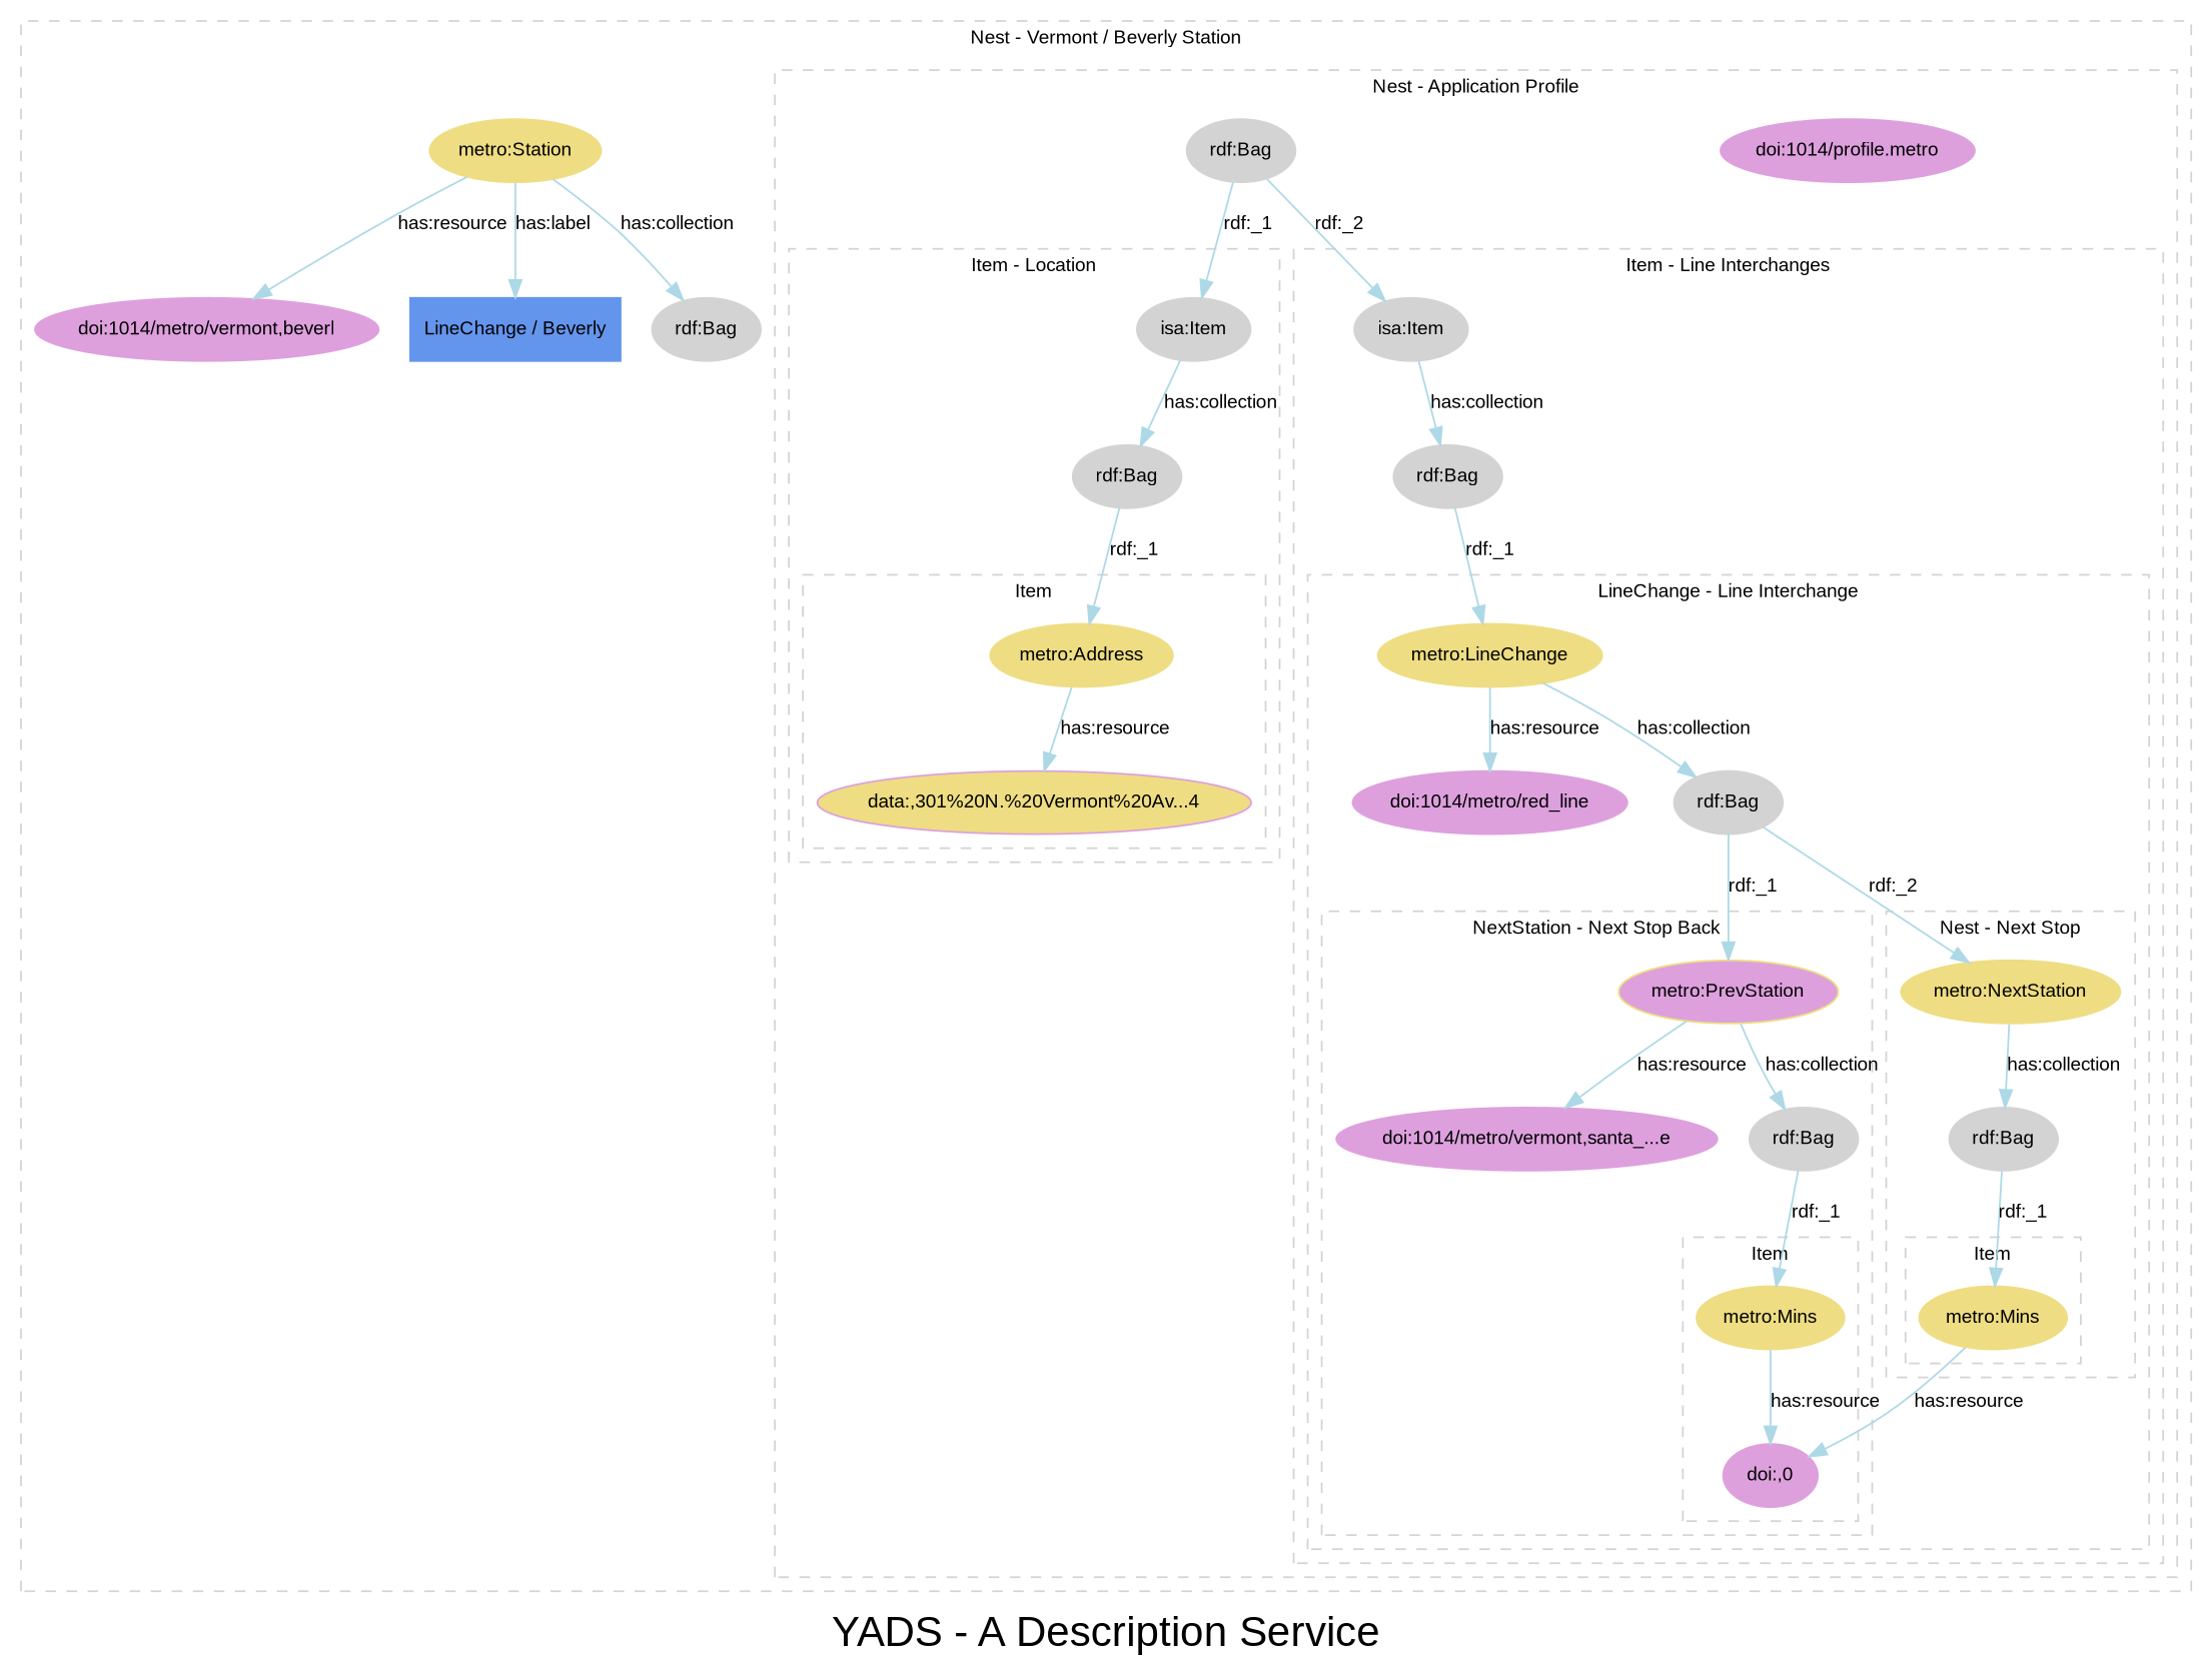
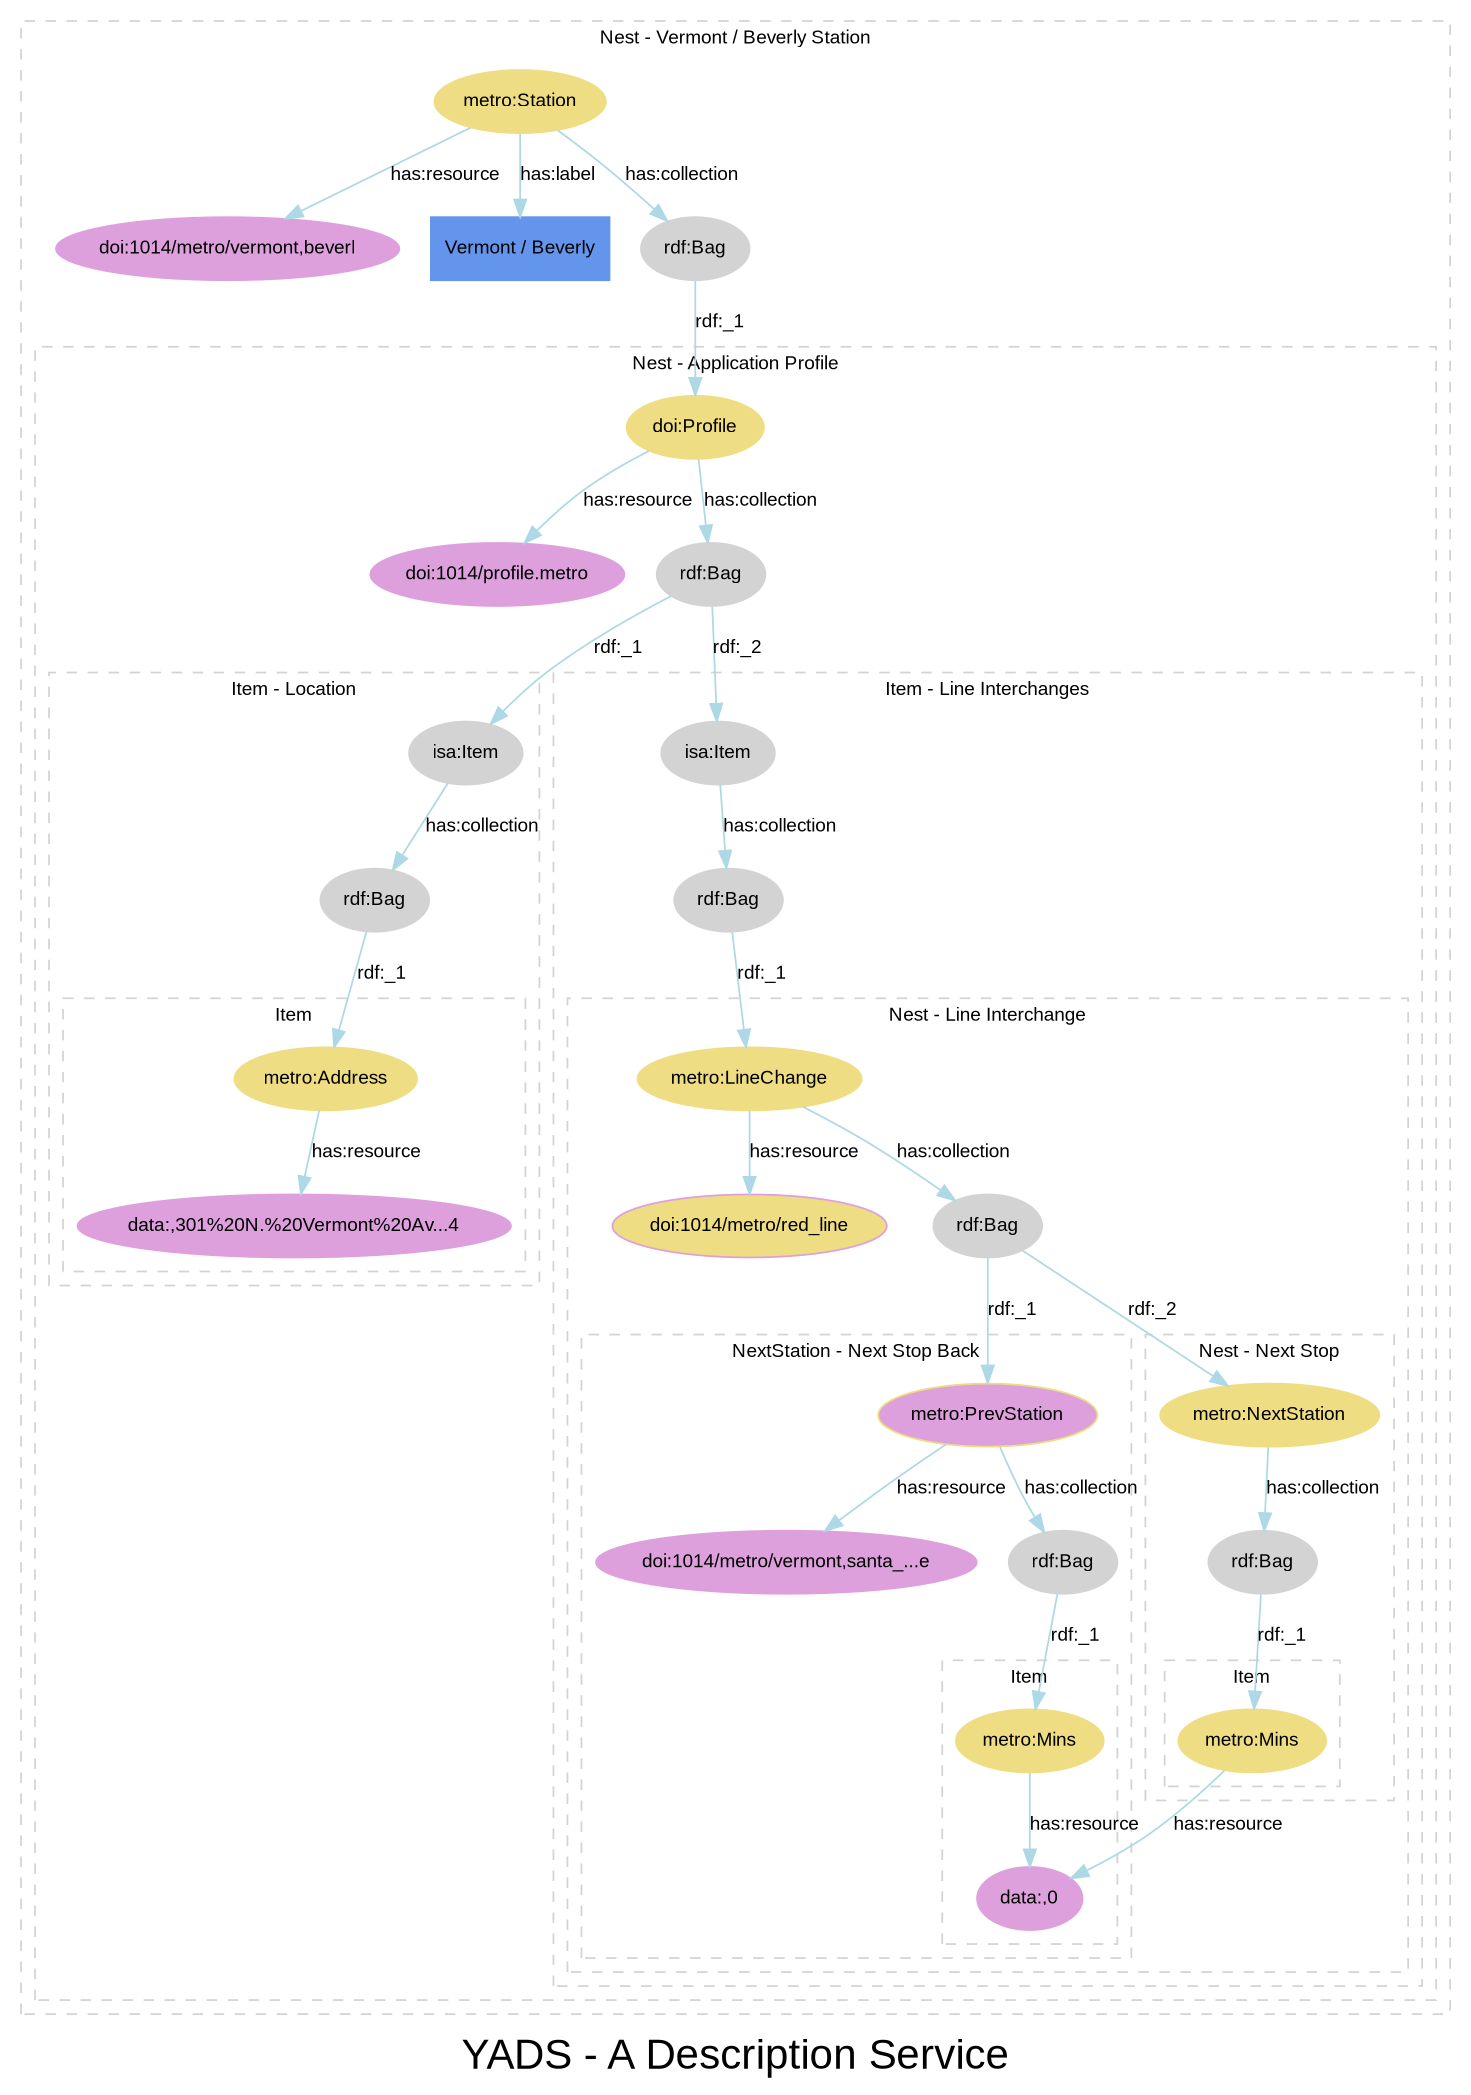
  digraph {
    fontname=arial
    fontsize=24
    label="YADS - A Description Service"
    rankdir=TB
    node [color=lightgrey fontcolor=black fontname=arial fontsize=11 style=filled]
    edge [color=lightblue fontcolor=black fontname=arial fontsize=11 style=filled]
    n1 [color=lightgoldenrod label="metro:Address"]
-   "data:,301%20N.%20Vermont%20Av...4" [color=plum fillcolor=lightgoldenrod]
+   "data:,301%20N.%20Vermont%20Av...4" [color=plum]
    n3 [label="isa:Item"]
    n4 [label="rdf:Bag"]
    n5 [color=lightgoldenrod label="metro:Mins"]
-   "data:,0" [color=plum label="doi:,0"]
+   "data:,0" [color=plum]
    n7 [color=lightgoldenrod fillcolor=plum label="metro:PrevStation"]
    "doi:1014/metro/vermont,santa_...e" [color=plum]
    n9 [label="rdf:Bag"]
    n10 [color=lightgoldenrod label="metro:Mins"]
    n11 [color=lightgoldenrod label="metro:NextStation"]
    n12 [label="rdf:Bag"]
    n13 [color=lightgoldenrod label="metro:LineChange"]
-   "doi:1014/metro/red_line" [color=plum]
+   "doi:1014/metro/red_line" [color=plum fillcolor=lightgoldenrod]
    n15 [label="rdf:Bag"]
    n16 [label="isa:Item"]
    n17 [label="rdf:Bag"]
+   n18 [color=lightgoldenrod label="doi:Profile"]
    "doi:1014/profile.metro" [color=plum]
    n20 [label="rdf:Bag"]
    n21 [color=lightgoldenrod label="metro:Station"]
    "doi:1014/metro/vermont,beverl" [color=plum]
-   n23 [color=cornflowerblue label="LineChange / Beverly" shape=box]
+   n23 [color=cornflowerblue label="Vermont / Beverly" shape=box]
    n24 [label="rdf:Bag"]
    subgraph cluster_1 {
      color=lightgrey
      fontcolor=black
      fontsize=11
      label="Nest - Vermont / Beverly Station"
      style=dashed
      n21
      "doi:1014/metro/vermont,beverl"
      n23
      n24
      subgraph cluster_2 {
        color=lightgrey
        fontcolor=black
        fontsize=11
        label="Nest - Application Profile"
        style=dashed
+       n18
        "doi:1014/profile.metro"
        n20
        subgraph cluster_3 {
          color=lightgrey
          fontcolor=black
          fontsize=11
          label="Item - Location"
          style=dashed
          n3
          n4
          subgraph cluster_4 {
            color=lightgrey
            fontcolor=black
            fontsize=11
            label=Item
            style=dashed
            n1
            "data:,301%20N.%20Vermont%20Av...4"
          }
        }
        subgraph cluster_5 {
          color=lightgrey
          fontcolor=black
          fontsize=11
          label="Item - Line Interchanges"
          style=dashed
          n16
          n17
          subgraph cluster_6 {
            color=lightgrey
            fontcolor=black
            fontsize=11
-           label="LineChange - Line Interchange"
+           label="Nest - Line Interchange"
            style=dashed
            n13
            "doi:1014/metro/red_line"
            n15
            subgraph cluster_7 {
              color=lightgrey
              fontcolor=black
              fontsize=11
              label="NextStation - Next Stop Back"
              style=dashed
              n7
              "doi:1014/metro/vermont,santa_...e"
              n9
              subgraph cluster_8 {
                color=lightgrey
                fontcolor=black
                fontsize=11
                label=Item
                style=dashed
                n5
                "data:,0"
              }
            }
            subgraph cluster_9 {
              color=lightgrey
              fontcolor=black
              fontsize=11
              label="Nest - Next Stop"
              style=dashed
              n11
              n12
              subgraph cluster_10 {
                color=lightgrey
                fontcolor=black
                fontsize=11
                label=Item
                style=dashed
                n10
              }
            }
          }
        }
      }
    }
    n1 -> "data:,301%20N.%20Vermont%20Av...4" [label="has:resource"]
    n3 -> n4 [label="has:collection"]
    n4 -> n1 [label="rdf:_1"]
    n5 -> "data:,0" [label="has:resource"]
    n7 -> "doi:1014/metro/vermont,santa_...e" [label="has:resource"]
    n7 -> n9 [label="has:collection"]
    n9 -> n5 [label="rdf:_1"]
    n10 -> "data:,0" [label="has:resource"]
    n11 -> n12 [label="has:collection"]
    n12 -> n10 [label="rdf:_1"]
    n13 -> "doi:1014/metro/red_line" [label="has:resource"]
    n13 -> n15 [label="has:collection"]
    n15 -> n7 [label="rdf:_1"]
    n15 -> n11 [label="rdf:_2"]
    n16 -> n17 [label="has:collection"]
    n17 -> n13 [label="rdf:_1"]
+   n18 -> "doi:1014/profile.metro" [label="has:resource"]
+   n18 -> n20 [label="has:collection"]
    n20 -> n3 [label="rdf:_1"]
    n20 -> n16 [label="rdf:_2"]
    n21 -> "doi:1014/metro/vermont,beverl" [label="has:resource"]
    n21 -> n23 [label="has:label"]
    n21 -> n24 [label="has:collection"]
+   n24 -> n18 [label="rdf:_1"]
  }
